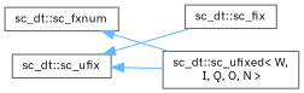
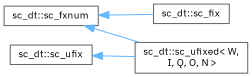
  digraph {
    fontname="IBM Plex Sans"
    rankdir=LR
    node [color=grey40 fillcolor=white fontname="IBM Plex Sans" fontsize=10 shape=box style=filled]
    edge [color=steelblue1 dir=back fontname="IBM Plex Sans" fontsize=10 labelfontname=FreeSans labelfontsize=10 style=solid]
    n1 [height=0.2 label="sc_dt::sc_fxnum" width=0.4]
    n2 [height=0.2 label="sc_dt::sc_fix" width=0.4]
    n3 [height=0.2 label="sc_dt::sc_ufixed\< W,\l I, Q, O, N \>" width=0.4]
    n4 [height=0.2 label="sc_dt::sc_ufix" width=0.4]
-   n4 -> n2
+   n1 -> n2
    n1 -> n3
    n4 -> n3
  }
